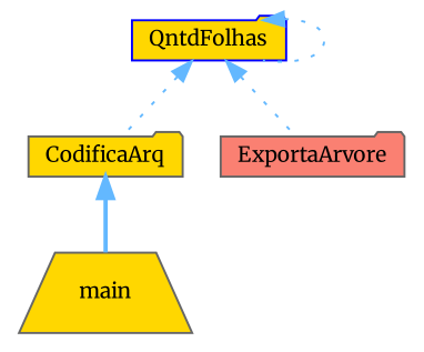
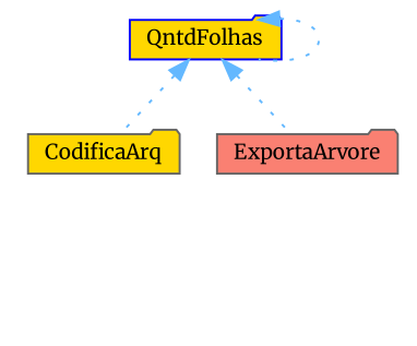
  digraph {
    fontname=Merriweather
    rankdir=TB
    node [color=gray40 fillcolor=gold fontname=Merriweather fontsize=10 shape=folder style=filled]
    edge [color=steelblue1 dir=back fontname=Merriweather fontsize=10 labelfontname=Helvetica labelfontsize=10 style=dotted]
    n1 [color=blue fontcolor=black height=0.2 label=QntdFolhas width=0.4]
    n2 [height=0.2 label=CodificaArq width=0.4]
    n3 [fillcolor=salmon height=0.2 label=ExportaArvore width=0.4]
-   n4 [height=0.2 label=main shape=trapezium width=0.4]
    n1 -> n1
    n1 -> n2
    n1 -> n3
-   n2 -> n4 [style=bold]
  }
